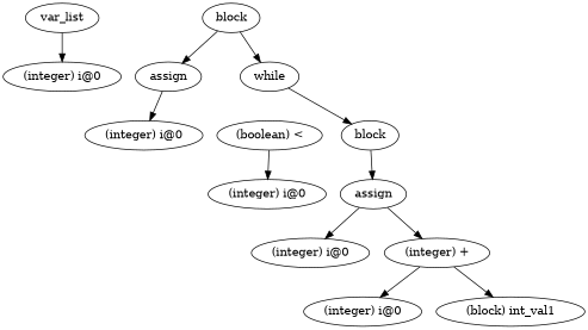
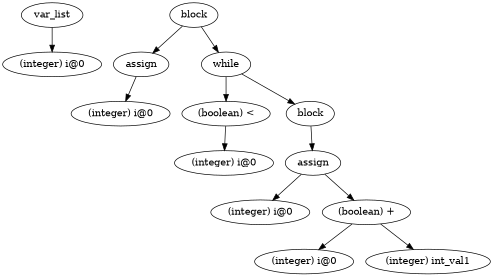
  digraph {
    ordering=out
    n1 [label=var_list]
    n2 [label="(integer) i@0"]
    n3 [label=block]
    n4 [label=assign]
    n5 [label=while]
    n6 [label="(integer) i@0"]
    n7 [label="(boolean) <"]
    n8 [label=block]
    n9 [label="(integer) i@0"]
    n10 [label=assign]
    n11 [label="(integer) i@0"]
-   n12 [label="(integer) +"]
+   n12 [label="(boolean) +"]
    n13 [label="(integer) i@0"]
-   n14 [label="(block) int_val1"]
+   n14 [label="(integer) int_val1"]
    n1 -> n2
    n3 -> n4
    n3 -> n5
    n4 -> n6
+   n5 -> n7
    n5 -> n8
    n7 -> n9
    n8 -> n10
    n10 -> n11
    n10 -> n12
    n12 -> n13
    n12 -> n14
  }
